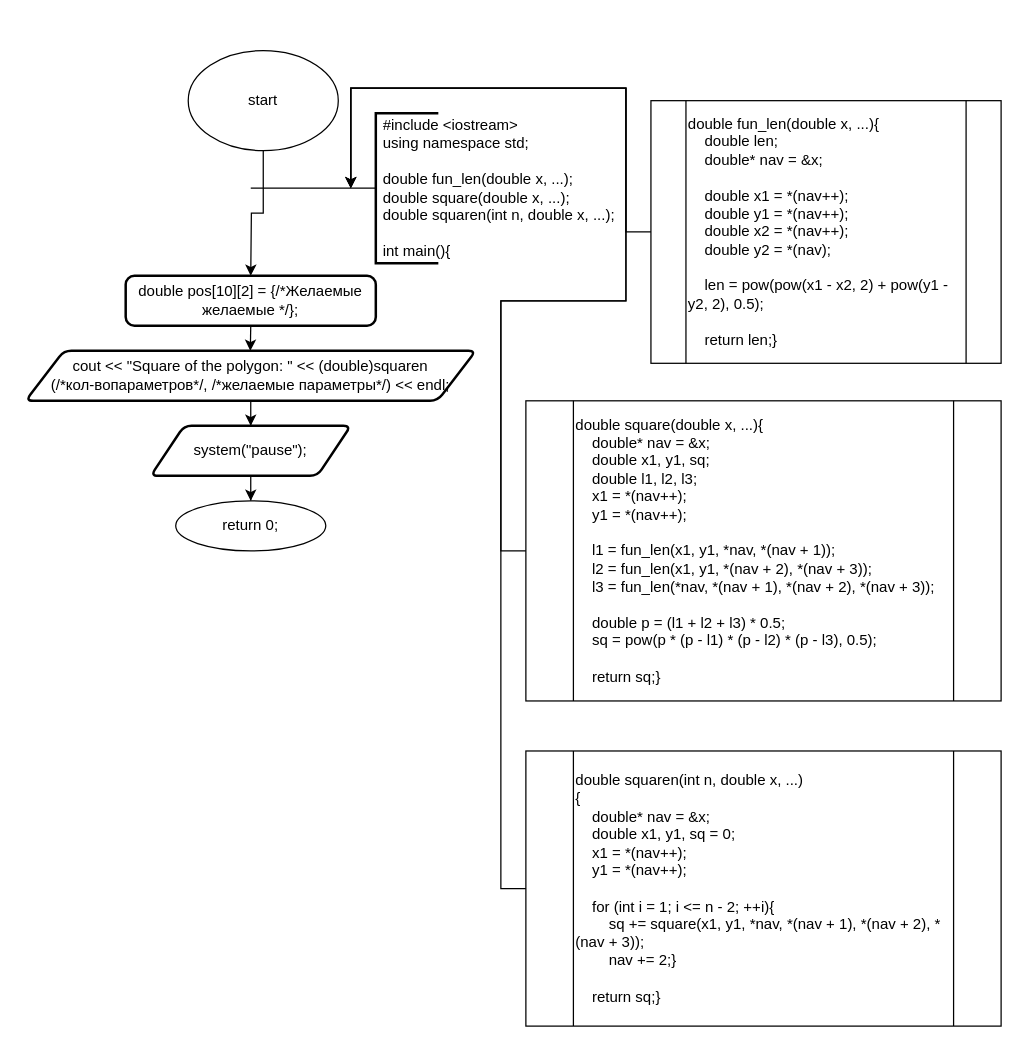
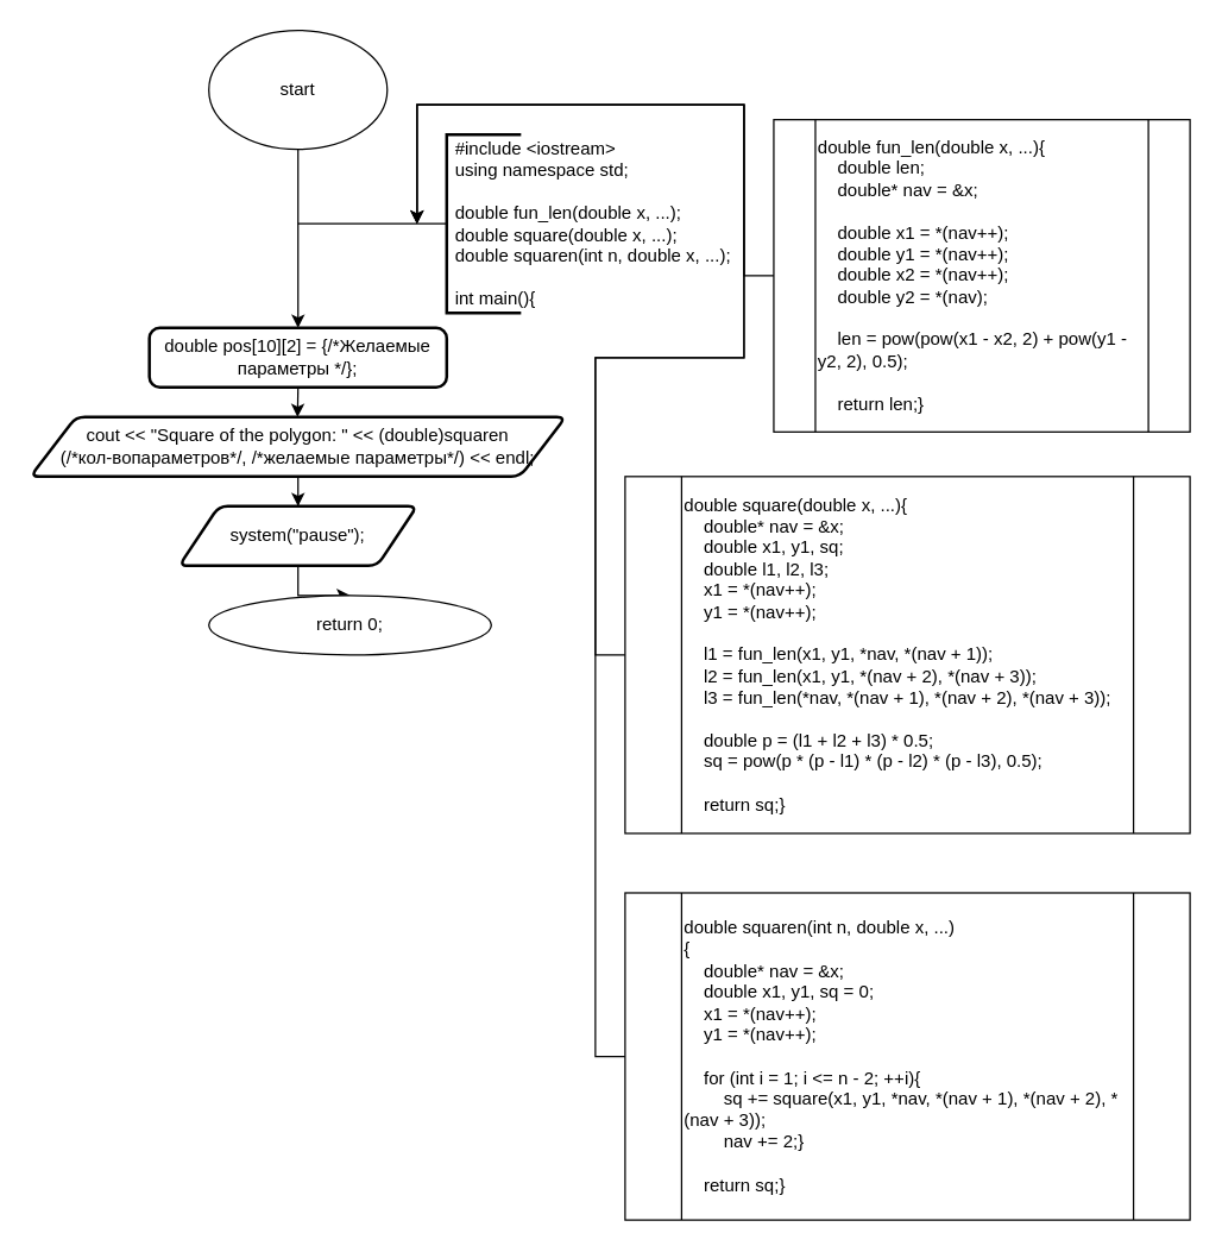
  <mxCell id="0" />
  <mxCell id="1" parent="0" />
- <mxCell id="2" value="start" style="ellipse;whiteSpace=wrap;html=1;" vertex="1" parent="1"><mxGeometry x="150" y="40" width="120" height="80" as="geometry" /></mxCell>
+ <mxCell id="2" value="start" style="ellipse;whiteSpace=wrap;html=1;" vertex="1" parent="1"><mxGeometry x="140" y="20" width="120" height="80" as="geometry" /></mxCell>
  <mxCell id="3" value="" style="endArrow=classic;html=1;rounded=0;labelBackgroundColor=default;strokeColor=default;align=center;verticalAlign=middle;fontFamily=Helvetica;fontSize=11;fontColor=default;shape=connector;edgeStyle=orthogonalEdgeStyle;exitX=0.5;exitY=1;exitDx=0;exitDy=0;" edge="1" source="2" parent="1"><mxGeometry width="50" height="50" relative="1" as="geometry"><mxPoint x="250.29" y="190" as="sourcePoint" /><mxPoint x="200" y="220" as="targetPoint" /></mxGeometry></mxCell>
  <mxCell id="4" style="edgeStyle=orthogonalEdgeStyle;rounded=0;orthogonalLoop=1;jettySize=auto;html=1;exitX=0;exitY=0.5;exitDx=0;exitDy=0;exitPerimeter=0;endArrow=none;endFill=0;strokeWidth=1;" edge="1" source="5" parent="1"><mxGeometry relative="1" as="geometry"><mxPoint x="200" y="150" as="targetPoint" /><mxPoint x="260" y="150" as="sourcePoint" /></mxGeometry></mxCell>
  <mxCell id="5" value="" style="strokeWidth=2;html=1;shape=mxgraph.flowchart.annotation_1;align=left;pointerEvents=1;" vertex="1" parent="1"><mxGeometry x="300" y="90" width="50" height="120" as="geometry" /></mxCell>
  <mxCell id="6" value="#include &amp;lt;iostream&amp;gt;&lt;br&gt;using namespace std;&lt;br&gt;&lt;br&gt;&lt;div&gt;double fun_len(double x, ...);&lt;/div&gt;&lt;div&gt;double square(double x, ...);&lt;/div&gt;&lt;div&gt;double squaren(int n, double x, ...);&lt;/div&gt;&lt;br&gt;int main(){" style="text;strokeColor=none;fillColor=none;align=left;verticalAlign=middle;spacingLeft=4;spacingRight=4;overflow=hidden;points=[[0,0.5],[1,0.5]];portConstraint=eastwest;rotatable=0;whiteSpace=wrap;html=1;" vertex="1" parent="1"><mxGeometry x="300" y="80" width="220" height="140" as="geometry" /></mxCell>
  <mxCell id="7" style="edgeStyle=orthogonalEdgeStyle;rounded=0;orthogonalLoop=1;jettySize=auto;html=1;exitX=0.5;exitY=1;exitDx=0;exitDy=0;" edge="1" parent="1" source="8"><mxGeometry relative="1" as="geometry"><mxPoint x="199.667" y="280" as="targetPoint" /></mxGeometry></mxCell>
- <mxCell id="8" value="double pos[10][2] = {/*Желаемые желаемые */};" style="rounded=1;whiteSpace=wrap;html=1;absoluteArcSize=1;arcSize=14;strokeWidth=2;" vertex="1" parent="1"><mxGeometry x="100" y="220" width="200" height="40" as="geometry" /></mxCell>
+ <mxCell id="8" value="double pos[10][2] = {/*Желаемые параметры */};" style="rounded=1;whiteSpace=wrap;html=1;absoluteArcSize=1;arcSize=14;strokeWidth=2;" vertex="1" parent="1"><mxGeometry x="100" y="220" width="200" height="40" as="geometry" /></mxCell>
  <mxCell id="9" style="edgeStyle=orthogonalEdgeStyle;rounded=0;orthogonalLoop=1;jettySize=auto;html=1;exitX=0.5;exitY=1;exitDx=0;exitDy=0;" edge="1" parent="1" source="10" target="12"><mxGeometry relative="1" as="geometry"><mxPoint x="200.13" y="360" as="targetPoint" /></mxGeometry></mxCell>
  <mxCell id="10" value="cout &amp;lt;&amp;lt; &quot;Square of the polygon: &quot; &amp;lt;&amp;lt; (double)squaren&lt;br&gt;(/*кол-вопараметров*/, /*желаемые параметры*/) &amp;lt;&amp;lt; endl;" style="shape=parallelogram;html=1;strokeWidth=2;perimeter=parallelogramPerimeter;whiteSpace=wrap;rounded=1;arcSize=12;size=0.085;" vertex="1" parent="1"><mxGeometry x="20" y="280" width="360" height="40" as="geometry" /></mxCell>
  <mxCell id="11" style="edgeStyle=orthogonalEdgeStyle;rounded=0;orthogonalLoop=1;jettySize=auto;html=1;exitX=0.5;exitY=1;exitDx=0;exitDy=0;" edge="1" parent="1" source="12" target="13"><mxGeometry relative="1" as="geometry"><mxPoint x="200.13" y="420" as="targetPoint" /></mxGeometry></mxCell>
  <mxCell id="12" value="system(&quot;pause&quot;);" style="shape=parallelogram;html=1;strokeWidth=2;perimeter=parallelogramPerimeter;whiteSpace=wrap;rounded=1;arcSize=12;size=0.167;" vertex="1" parent="1"><mxGeometry x="120" y="340" width="160" height="40" as="geometry" /></mxCell>
- <mxCell id="13" value="return 0;" style="ellipse;whiteSpace=wrap;html=1;" vertex="1" parent="1"><mxGeometry x="140" y="400" width="120" height="40" as="geometry" /></mxCell>
+ <mxCell id="13" value="return 0;" style="ellipse;whiteSpace=wrap;html=1;" vertex="1" parent="1"><mxGeometry x="140" y="400" width="190" height="40" as="geometry" /></mxCell>
  <mxCell id="14" value="&lt;div&gt;double fun_len(double x, ...)&lt;span style=&quot;background-color: initial;&quot;&gt;{&lt;/span&gt;&lt;/div&gt;&lt;div&gt;&amp;nbsp; &amp;nbsp; double len;&lt;span style=&quot;&quot;&gt;&lt;/span&gt;&lt;/div&gt;&lt;div&gt;&lt;span style=&quot;&quot;&gt;&lt;span style=&quot;&quot;&gt;&lt;span style=&quot;white-space: pre;&quot;&gt;&amp;nbsp;&amp;nbsp;&amp;nbsp;&amp;nbsp;&lt;/span&gt;&lt;/span&gt;double* nav = &amp;amp;x;&lt;/span&gt;&lt;/div&gt;&lt;div&gt;&lt;br&gt;&lt;/div&gt;&lt;div&gt;&lt;span style=&quot;&quot;&gt;&lt;span style=&quot;&quot;&gt;&lt;span style=&quot;white-space: pre;&quot;&gt;&amp;nbsp;&amp;nbsp;&amp;nbsp;&amp;nbsp;&lt;/span&gt;&lt;/span&gt;double x1 = *(nav++);&lt;/span&gt;&lt;/div&gt;&lt;div&gt;&lt;span style=&quot;&quot;&gt;&lt;span style=&quot;&quot;&gt;&lt;span style=&quot;white-space: pre;&quot;&gt;&amp;nbsp;&amp;nbsp;&amp;nbsp;&amp;nbsp;&lt;/span&gt;&lt;/span&gt;double y1 = *(nav++);&lt;/span&gt;&lt;/div&gt;&lt;div&gt;&lt;span style=&quot;&quot;&gt;&lt;span style=&quot;&quot;&gt;&lt;span style=&quot;white-space: pre;&quot;&gt;&amp;nbsp;&amp;nbsp;&amp;nbsp;&amp;nbsp;&lt;/span&gt;&lt;/span&gt;double x2 = *(nav++);&lt;/span&gt;&lt;/div&gt;&lt;div&gt;&lt;span style=&quot;&quot;&gt;&lt;span style=&quot;&quot;&gt;&lt;span style=&quot;white-space: pre;&quot;&gt;&amp;nbsp;&amp;nbsp;&amp;nbsp;&amp;nbsp;&lt;/span&gt;&lt;/span&gt;double y2 = *(nav);&lt;/span&gt;&lt;/div&gt;&lt;div&gt;&lt;br&gt;&lt;/div&gt;&lt;div&gt;&lt;span style=&quot;&quot;&gt;&lt;span style=&quot;&quot;&gt;&lt;span style=&quot;white-space: pre;&quot;&gt;&amp;nbsp;&amp;nbsp;&amp;nbsp;&amp;nbsp;&lt;/span&gt;&lt;/span&gt;len = pow(pow(x1 - x2, 2) + pow(y1 - y2, 2), 0.5);&lt;/span&gt;&lt;/div&gt;&lt;div&gt;&lt;br&gt;&lt;/div&gt;&lt;div&gt;&lt;span style=&quot;&quot;&gt;&lt;span style=&quot;&quot;&gt;&lt;span style=&quot;white-space: pre;&quot;&gt;&amp;nbsp;&amp;nbsp;&amp;nbsp;&amp;nbsp;&lt;/span&gt;&lt;/span&gt;return len;&lt;/span&gt;&lt;span style=&quot;background-color: initial;&quot;&gt;}&lt;/span&gt;&lt;/div&gt;" style="shape=process;whiteSpace=wrap;html=1;backgroundOutline=1;align=left;" vertex="1" parent="1"><mxGeometry x="520" y="80" width="280" height="210" as="geometry" /></mxCell>
  <mxCell id="15" value="&lt;div&gt;double square(double x, ...)&lt;span style=&quot;background-color: initial;&quot;&gt;{&lt;/span&gt;&lt;/div&gt;&lt;div&gt;&amp;nbsp; &amp;nbsp; double* nav = &amp;amp;x;&lt;span style=&quot;&quot;&gt;&lt;/span&gt;&lt;/div&gt;&lt;div&gt;&lt;span style=&quot;&quot;&gt;&lt;span style=&quot;&quot;&gt;&lt;span style=&quot;white-space: pre;&quot;&gt;&amp;nbsp;&amp;nbsp;&amp;nbsp;&amp;nbsp;&lt;/span&gt;&lt;/span&gt;double x1, y1, sq;&lt;/span&gt;&lt;/div&gt;&lt;div&gt;&lt;span style=&quot;&quot;&gt;&lt;span style=&quot;&quot;&gt;&lt;span style=&quot;white-space: pre;&quot;&gt;&amp;nbsp;&amp;nbsp;&amp;nbsp;&amp;nbsp;&lt;/span&gt;&lt;/span&gt;double l1, l2, l3;&lt;/span&gt;&lt;/div&gt;&lt;div&gt;&lt;span style=&quot;&quot;&gt;&lt;span style=&quot;&quot;&gt;&lt;span style=&quot;white-space: pre;&quot;&gt;&amp;nbsp;&amp;nbsp;&amp;nbsp;&amp;nbsp;&lt;/span&gt;&lt;/span&gt;x1 = *(nav++);&lt;/span&gt;&lt;/div&gt;&lt;div&gt;&lt;span style=&quot;&quot;&gt;&lt;span style=&quot;&quot;&gt;&lt;span style=&quot;white-space: pre;&quot;&gt;&amp;nbsp;&amp;nbsp;&amp;nbsp;&amp;nbsp;&lt;/span&gt;&lt;/span&gt;y1 = *(nav++);&lt;/span&gt;&lt;/div&gt;&lt;div&gt;&lt;br&gt;&lt;/div&gt;&lt;div&gt;&lt;span style=&quot;&quot;&gt;&lt;span style=&quot;&quot;&gt;&lt;span style=&quot;white-space: pre;&quot;&gt;&amp;nbsp;&amp;nbsp;&amp;nbsp;&amp;nbsp;&lt;/span&gt;&lt;/span&gt;l1 = fun_len(x1, y1, *nav, *(nav + 1));&lt;/span&gt;&lt;/div&gt;&lt;div&gt;&lt;span style=&quot;&quot;&gt;&lt;span style=&quot;&quot;&gt;&lt;span style=&quot;white-space: pre;&quot;&gt;&amp;nbsp;&amp;nbsp;&amp;nbsp;&amp;nbsp;&lt;/span&gt;&lt;/span&gt;l2 = fun_len(x1, y1, *(nav + 2), *(nav + 3));&lt;/span&gt;&lt;/div&gt;&lt;div&gt;&lt;span style=&quot;&quot;&gt;&lt;span style=&quot;&quot;&gt;&lt;span style=&quot;white-space: pre;&quot;&gt;&amp;nbsp;&amp;nbsp;&amp;nbsp;&amp;nbsp;&lt;/span&gt;&lt;/span&gt;l3 = fun_len(*nav, *(nav + 1), *(nav + 2), *(nav + 3));&lt;/span&gt;&lt;/div&gt;&lt;div&gt;&lt;br&gt;&lt;/div&gt;&lt;div&gt;&lt;span style=&quot;&quot;&gt;&lt;span style=&quot;&quot;&gt;&lt;span style=&quot;white-space: pre;&quot;&gt;&amp;nbsp;&amp;nbsp;&amp;nbsp;&amp;nbsp;&lt;/span&gt;&lt;/span&gt;double p = (l1 + l2 + l3) * 0.5;&lt;/span&gt;&lt;/div&gt;&lt;div&gt;&lt;span style=&quot;&quot;&gt;&lt;span style=&quot;&quot;&gt;&lt;span style=&quot;white-space: pre;&quot;&gt;&amp;nbsp;&amp;nbsp;&amp;nbsp;&amp;nbsp;&lt;/span&gt;&lt;/span&gt;sq = pow(p * (p - l1) * (p - l2) * (p - l3), 0.5);&lt;/span&gt;&lt;/div&gt;&lt;div&gt;&lt;br&gt;&lt;/div&gt;&lt;div&gt;&lt;span style=&quot;&quot;&gt;&lt;span style=&quot;&quot;&gt;&lt;span style=&quot;white-space: pre;&quot;&gt;&amp;nbsp;&amp;nbsp;&amp;nbsp;&amp;nbsp;&lt;/span&gt;&lt;/span&gt;return sq;&lt;/span&gt;&lt;span style=&quot;background-color: initial;&quot;&gt;}&lt;/span&gt;&lt;/div&gt;" style="shape=process;whiteSpace=wrap;html=1;backgroundOutline=1;align=left;" vertex="1" parent="1"><mxGeometry x="420" y="320" width="380" height="240" as="geometry" /></mxCell>
  <mxCell id="16" value="&lt;div&gt;double squaren(int n, double x, ...)&lt;/div&gt;&lt;div&gt;{&lt;/div&gt;&lt;div&gt;&amp;nbsp; &amp;nbsp; double* nav = &amp;amp;x;&lt;span style=&quot;&quot;&gt;&lt;/span&gt;&lt;/div&gt;&lt;div&gt;&lt;span style=&quot;&quot;&gt;&lt;span style=&quot;&quot;&gt;&lt;span style=&quot;white-space: pre;&quot;&gt;&amp;nbsp;&amp;nbsp;&amp;nbsp;&amp;nbsp;&lt;/span&gt;&lt;/span&gt;double x1, y1, sq = 0;&lt;/span&gt;&lt;/div&gt;&lt;div&gt;&lt;span style=&quot;&quot;&gt;&lt;span style=&quot;&quot;&gt;&lt;span style=&quot;white-space: pre;&quot;&gt;&amp;nbsp;&amp;nbsp;&amp;nbsp;&amp;nbsp;&lt;/span&gt;&lt;/span&gt;x1 = *(nav++);&lt;/span&gt;&lt;/div&gt;&lt;div&gt;&lt;span style=&quot;&quot;&gt;&lt;span style=&quot;&quot;&gt;&lt;span style=&quot;white-space: pre;&quot;&gt;&amp;nbsp;&amp;nbsp;&amp;nbsp;&amp;nbsp;&lt;/span&gt;&lt;/span&gt;y1 = *(nav++);&lt;/span&gt;&lt;/div&gt;&lt;div&gt;&lt;br&gt;&lt;/div&gt;&lt;div&gt;&lt;span style=&quot;&quot;&gt;&lt;span style=&quot;&quot;&gt;&lt;span style=&quot;white-space: pre;&quot;&gt;&amp;nbsp;&amp;nbsp;&amp;nbsp;&amp;nbsp;&lt;/span&gt;&lt;/span&gt;for (int i = 1; i &amp;lt;= n - 2; ++i)&lt;/span&gt;&lt;span style=&quot;background-color: initial;&quot;&gt;{&lt;/span&gt;&lt;/div&gt;&lt;div&gt;&lt;span style=&quot;&quot;&gt;&lt;span style=&quot;&quot;&gt;&lt;span style=&quot;white-space: pre;&quot;&gt;&amp;nbsp;&amp;nbsp;&amp;nbsp;&amp;nbsp;&lt;/span&gt;&lt;span style=&quot;white-space: pre;&quot;&gt;&amp;nbsp;&amp;nbsp;&amp;nbsp;&amp;nbsp;&lt;/span&gt;&lt;/span&gt;sq += square(x1, y1, *nav, *(nav + 1), *(nav + 2), *(nav + 3));&lt;/span&gt;&lt;/div&gt;&lt;div&gt;&lt;span style=&quot;&quot;&gt;&lt;span style=&quot;&quot;&gt;&lt;span style=&quot;white-space: pre;&quot;&gt;&amp;nbsp;&amp;nbsp;&amp;nbsp;&amp;nbsp;&lt;/span&gt;&lt;span style=&quot;white-space: pre;&quot;&gt;&amp;nbsp;&amp;nbsp;&amp;nbsp;&amp;nbsp;&lt;/span&gt;&lt;/span&gt;nav += 2;&lt;/span&gt;&lt;span style=&quot;background-color: initial;&quot;&gt;}&lt;/span&gt;&lt;/div&gt;&lt;div&gt;&lt;br&gt;&lt;/div&gt;&lt;div&gt;&lt;span style=&quot;&quot;&gt;&lt;span style=&quot;&quot;&gt;&lt;span style=&quot;white-space: pre;&quot;&gt;&amp;nbsp;&amp;nbsp;&amp;nbsp;&amp;nbsp;&lt;/span&gt;&lt;/span&gt;return sq;&lt;/span&gt;&lt;span style=&quot;background-color: initial;&quot;&gt;}&lt;/span&gt;&lt;/div&gt;" style="shape=process;whiteSpace=wrap;html=1;backgroundOutline=1;align=left;" vertex="1" parent="1"><mxGeometry x="420" y="600" width="380" height="220" as="geometry" /></mxCell>
  <mxCell id="17" value="" style="endArrow=classic;html=1;rounded=0;exitX=0;exitY=0.5;exitDx=0;exitDy=0;" edge="1" parent="1" source="15"><mxGeometry width="50" height="50" relative="1" as="geometry"><mxPoint x="440" y="340" as="sourcePoint" /><mxPoint x="280" y="150" as="targetPoint" /><Array as="points"><mxPoint x="400" y="440" /><mxPoint x="400" y="240" /><mxPoint x="500" y="240" /><mxPoint x="500" y="70" /><mxPoint x="280" y="70" /></Array></mxGeometry></mxCell>
  <mxCell id="18" value="" style="endArrow=classic;html=1;rounded=0;exitX=0;exitY=0.5;exitDx=0;exitDy=0;" edge="1" parent="1" source="16"><mxGeometry width="50" height="50" relative="1" as="geometry"><mxPoint x="420" y="440" as="sourcePoint" /><mxPoint x="280" y="150" as="targetPoint" /><Array as="points"><mxPoint x="400" y="710" /><mxPoint x="400" y="240" /><mxPoint x="500" y="240" /><mxPoint x="500" y="70" /><mxPoint x="280" y="70" /></Array></mxGeometry></mxCell>
  <mxCell id="19" value="" style="endArrow=classic;html=1;rounded=0;exitX=0;exitY=0.5;exitDx=0;exitDy=0;" edge="1" parent="1" source="14"><mxGeometry width="50" height="50" relative="1" as="geometry"><mxPoint x="470" y="320" as="sourcePoint" /><mxPoint x="280" y="150" as="targetPoint" /><Array as="points"><mxPoint x="500" y="185" /><mxPoint x="500" y="70" /><mxPoint x="280" y="70" /></Array></mxGeometry></mxCell>
